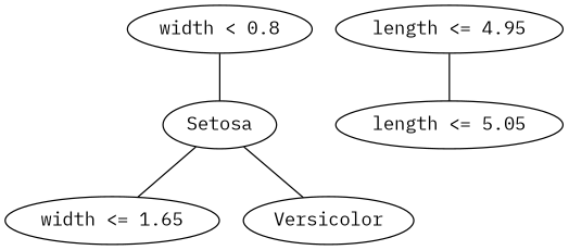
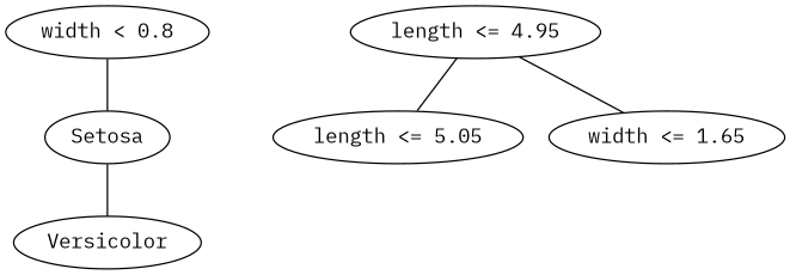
  strict graph {
    fontname="IBM Plex Mono"
    node [fontname="IBM Plex Mono"]
    edge [fontname="IBM Plex Mono"]
    "width < 0.8"
    Setosa
    "length <= 4.95"
    "length <= 5.05"
    "width <= 1.65"
    Versicolor
    "width < 0.8" -- Setosa
    Setosa -- Versicolor
    "length <= 4.95" -- "length <= 5.05"
-   Setosa -- "width <= 1.65"
+   "length <= 4.95" -- "width <= 1.65"
  }
